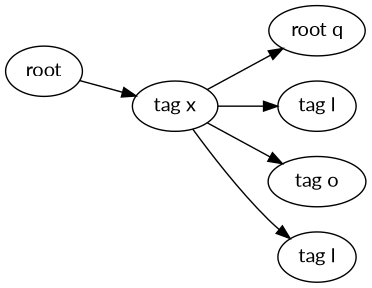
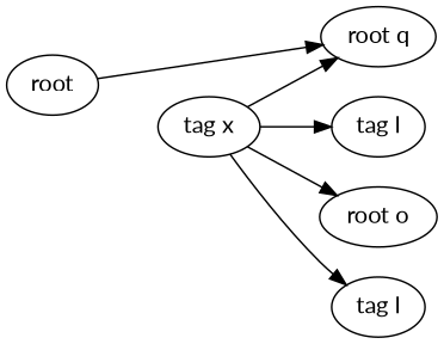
  digraph {
    fontname=Lato
    rankdir=LR
    node [fontname=Lato]
    edge [fontname=Lato]
    n1 [label=root]
    n2 [label="tag x"]
    n3 [label="tag l"]
    n4 [label="root q"]
-   n5 [label="tag o"]
+   n5 [label="root o"]
    n6 [label="tag l"]
-   n1 -> n2
+   n1 -> n4
    n2 -> n3
    n2 -> n4
    n2 -> n5
    n2 -> n6
  }
